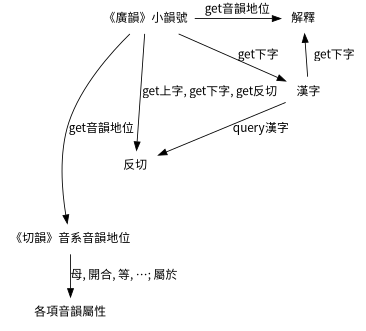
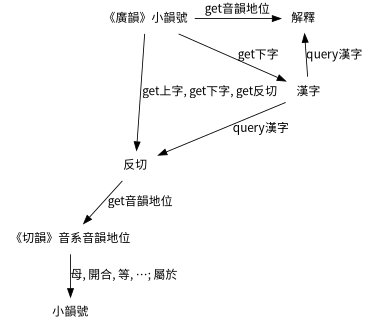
  digraph {
    fontname="Noto Sans CJK HK"
    rankdir=TB
    node [fontname="Noto Sans CJK HK" shape=plaintext]
    edge [fontname="Noto Sans CJK HK"]
    "《廣韻》小韻號"
    "解釋"
    "漢字"
    "反切"
    "《切韻》音系音韻地位"
-   "各項音韻屬性"
+   "各項音韻屬性" [label="小韻號"]
    subgraph sub_1 {
      rank=same
      "《廣韻》小韻號"
      "解釋"
    }
    "《廣韻》小韻號" -> "解釋" [label="get音韻地位"]
    "《廣韻》小韻號" -> "漢字" [label="get下字"]
    "《廣韻》小韻號" -> "反切" [label="get上字, get下字, get反切"]
-   "《廣韻》小韻號" -> "《切韻》音系音韻地位" [label="get音韻地位"]
-   "漢字" -> "解釋" [label="get下字"]
+   "反切" -> "《切韻》音系音韻地位" [label="get音韻地位"]
+   "漢字" -> "解釋" [label="query漢字"]
    "漢字" -> "反切" [label="query漢字"]
    "《切韻》音系音韻地位" -> "各項音韻屬性" [label="母, 開合, 等, …; 屬於"]
  }
